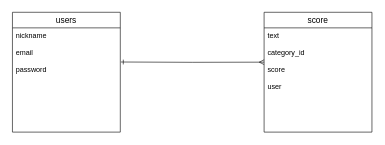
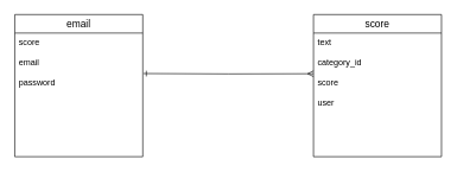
  <mxCell id="0" />
  <mxCell id="1" parent="0" />
- <mxCell id="2" value="users" style="swimlane;fontStyle=0;childLayout=stackLayout;horizontal=1;startSize=26;horizontalStack=0;resizeParent=1;resizeParentMax=0;resizeLast=0;collapsible=1;marginBottom=0;align=center;fontSize=14;" parent="1" vertex="1"><mxGeometry x="20" y="20" width="180" height="200" as="geometry" /></mxCell>
- <mxCell id="3" value="nickname&#10;&#10;email&#10;&#10;password" style="text;strokeColor=none;fillColor=none;spacingLeft=4;spacingRight=4;overflow=hidden;rotatable=0;points=[[0,0.5],[1,0.5]];portConstraint=eastwest;fontSize=12;" vertex="1" parent="2"><mxGeometry y="26" width="180" height="174" as="geometry" /></mxCell>
+ <mxCell id="2" value="email" style="swimlane;fontStyle=0;childLayout=stackLayout;horizontal=1;startSize=26;horizontalStack=0;resizeParent=1;resizeParentMax=0;resizeLast=0;collapsible=1;marginBottom=0;align=center;fontSize=14;" parent="1" vertex="1"><mxGeometry x="20" y="20" width="180" height="200" as="geometry" /></mxCell>
+ <mxCell id="3" value="score&#10;&#10;email&#10;&#10;password" style="text;strokeColor=none;fillColor=none;spacingLeft=4;spacingRight=4;overflow=hidden;rotatable=0;points=[[0,0.5],[1,0.5]];portConstraint=eastwest;fontSize=12;" vertex="1" parent="2"><mxGeometry y="26" width="180" height="174" as="geometry" /></mxCell>
  <mxCell id="4" value="score" style="swimlane;fontStyle=0;childLayout=stackLayout;horizontal=1;startSize=26;horizontalStack=0;resizeParent=1;resizeParentMax=0;resizeLast=0;collapsible=1;marginBottom=0;align=center;fontSize=14;" parent="1" vertex="1"><mxGeometry x="440" y="20" width="180" height="200" as="geometry" /></mxCell>
  <mxCell id="5" value="text&#10;&#10;category_id&#10;&#10;score&#10;&#10;user" style="text;strokeColor=none;fillColor=none;spacingLeft=4;spacingRight=4;overflow=hidden;rotatable=0;points=[[0,0.5],[1,0.5]];portConstraint=eastwest;fontSize=12;" parent="4" vertex="1"><mxGeometry y="26" width="180" height="174" as="geometry" /></mxCell>
  <mxCell id="6" style="edgeStyle=orthogonalEdgeStyle;rounded=0;orthogonalLoop=1;jettySize=auto;html=1;entryX=0;entryY=0.329;entryDx=0;entryDy=0;endArrow=ERmany;endFill=0;startArrow=ERone;startFill=0;entryPerimeter=0;" parent="1" target="5" edge="1"><mxGeometry relative="1" as="geometry"><mxPoint x="201" y="103" as="sourcePoint" /><mxPoint x="241" y="180" as="targetPoint" /></mxGeometry></mxCell>
